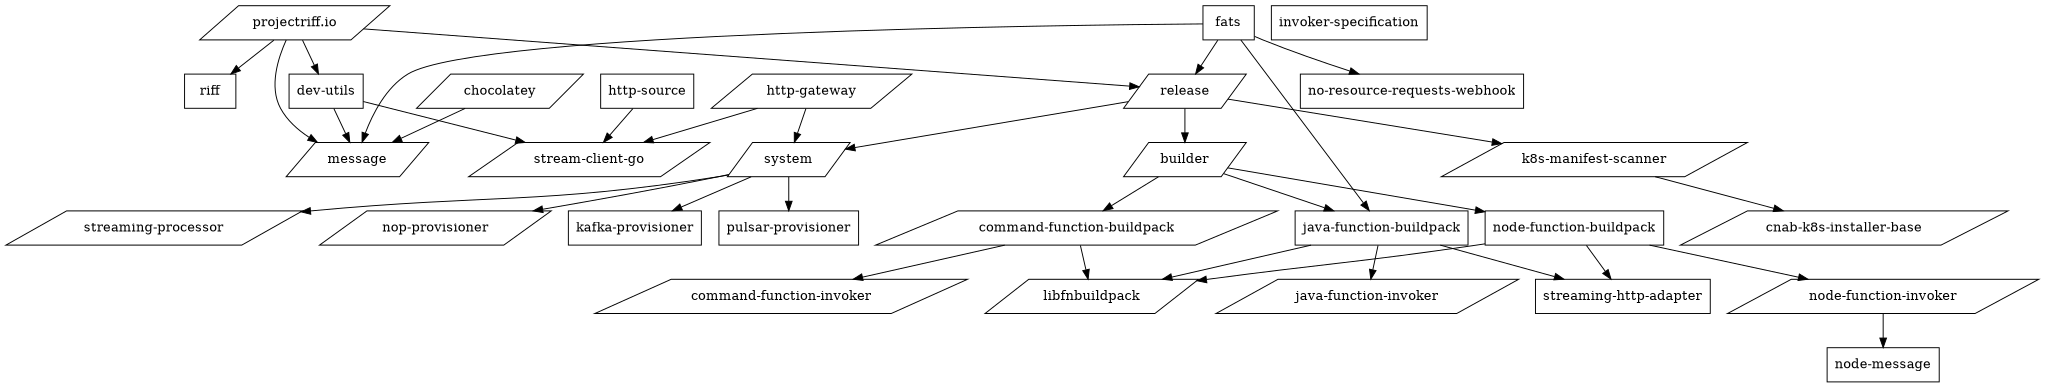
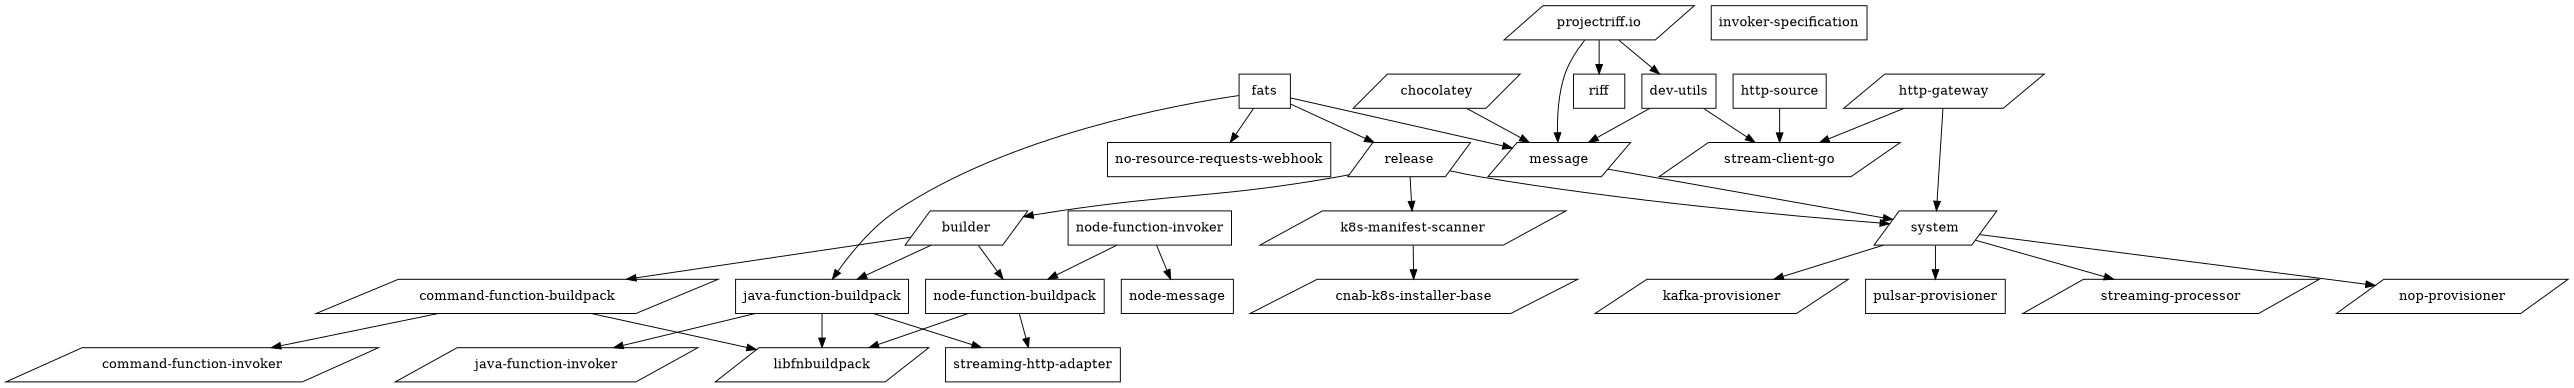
  digraph {
    node [shape=parallelogram]
    riff [shape=box]
    "projectriff.io"
    n3 [label=message]
    release
    "dev-utils" [shape=box]
    system
    builder
    "k8s-manifest-scanner"
    "stream-client-go"
    "streaming-processor"
    "nop-provisioner"
-   "kafka-provisioner" [shape=box]
+   "kafka-provisioner"
    "pulsar-provisioner" [shape=box]
    "command-function-buildpack"
    "java-function-buildpack" [shape=box]
    "node-function-buildpack" [shape=box]
    "cnab-k8s-installer-base"
    libfnbuildpack
    "command-function-invoker"
    "java-function-invoker"
    "streaming-http-adapter" [shape=box]
-   "node-function-invoker"
+   "node-function-invoker" [shape=box]
    "node-message" [shape=box]
    "invoker-specification" [shape=box]
    fats [shape=box]
    "no-resource-requests-webhook" [shape=box]
    chocolatey
    "http-source" [shape=box]
    "http-gateway"
    "projectriff.io" -> riff
    "projectriff.io" -> n3
-   "projectriff.io" -> release
    "projectriff.io" -> "dev-utils"
+   n3 -> system
    release -> system
    release -> builder
    release -> "k8s-manifest-scanner"
    "dev-utils" -> n3
    "dev-utils" -> "stream-client-go"
    system -> "streaming-processor"
    system -> "nop-provisioner"
    system -> "kafka-provisioner"
    system -> "pulsar-provisioner"
    builder -> "command-function-buildpack"
    builder -> "java-function-buildpack"
    builder -> "node-function-buildpack"
    "k8s-manifest-scanner" -> "cnab-k8s-installer-base"
    "command-function-buildpack" -> libfnbuildpack
    "command-function-buildpack" -> "command-function-invoker"
    "java-function-buildpack" -> libfnbuildpack
    "java-function-buildpack" -> "java-function-invoker"
    "java-function-buildpack" -> "streaming-http-adapter"
    "node-function-buildpack" -> libfnbuildpack
    "node-function-buildpack" -> "streaming-http-adapter"
-   "node-function-buildpack" -> "node-function-invoker"
+   "node-function-invoker" -> "node-function-buildpack"
    "node-function-invoker" -> "node-message"
    fats -> n3
    fats -> release
    fats -> "java-function-buildpack"
    fats -> "no-resource-requests-webhook"
    chocolatey -> n3
    "http-source" -> "stream-client-go"
    "http-gateway" -> system
    "http-gateway" -> "stream-client-go"
  }
